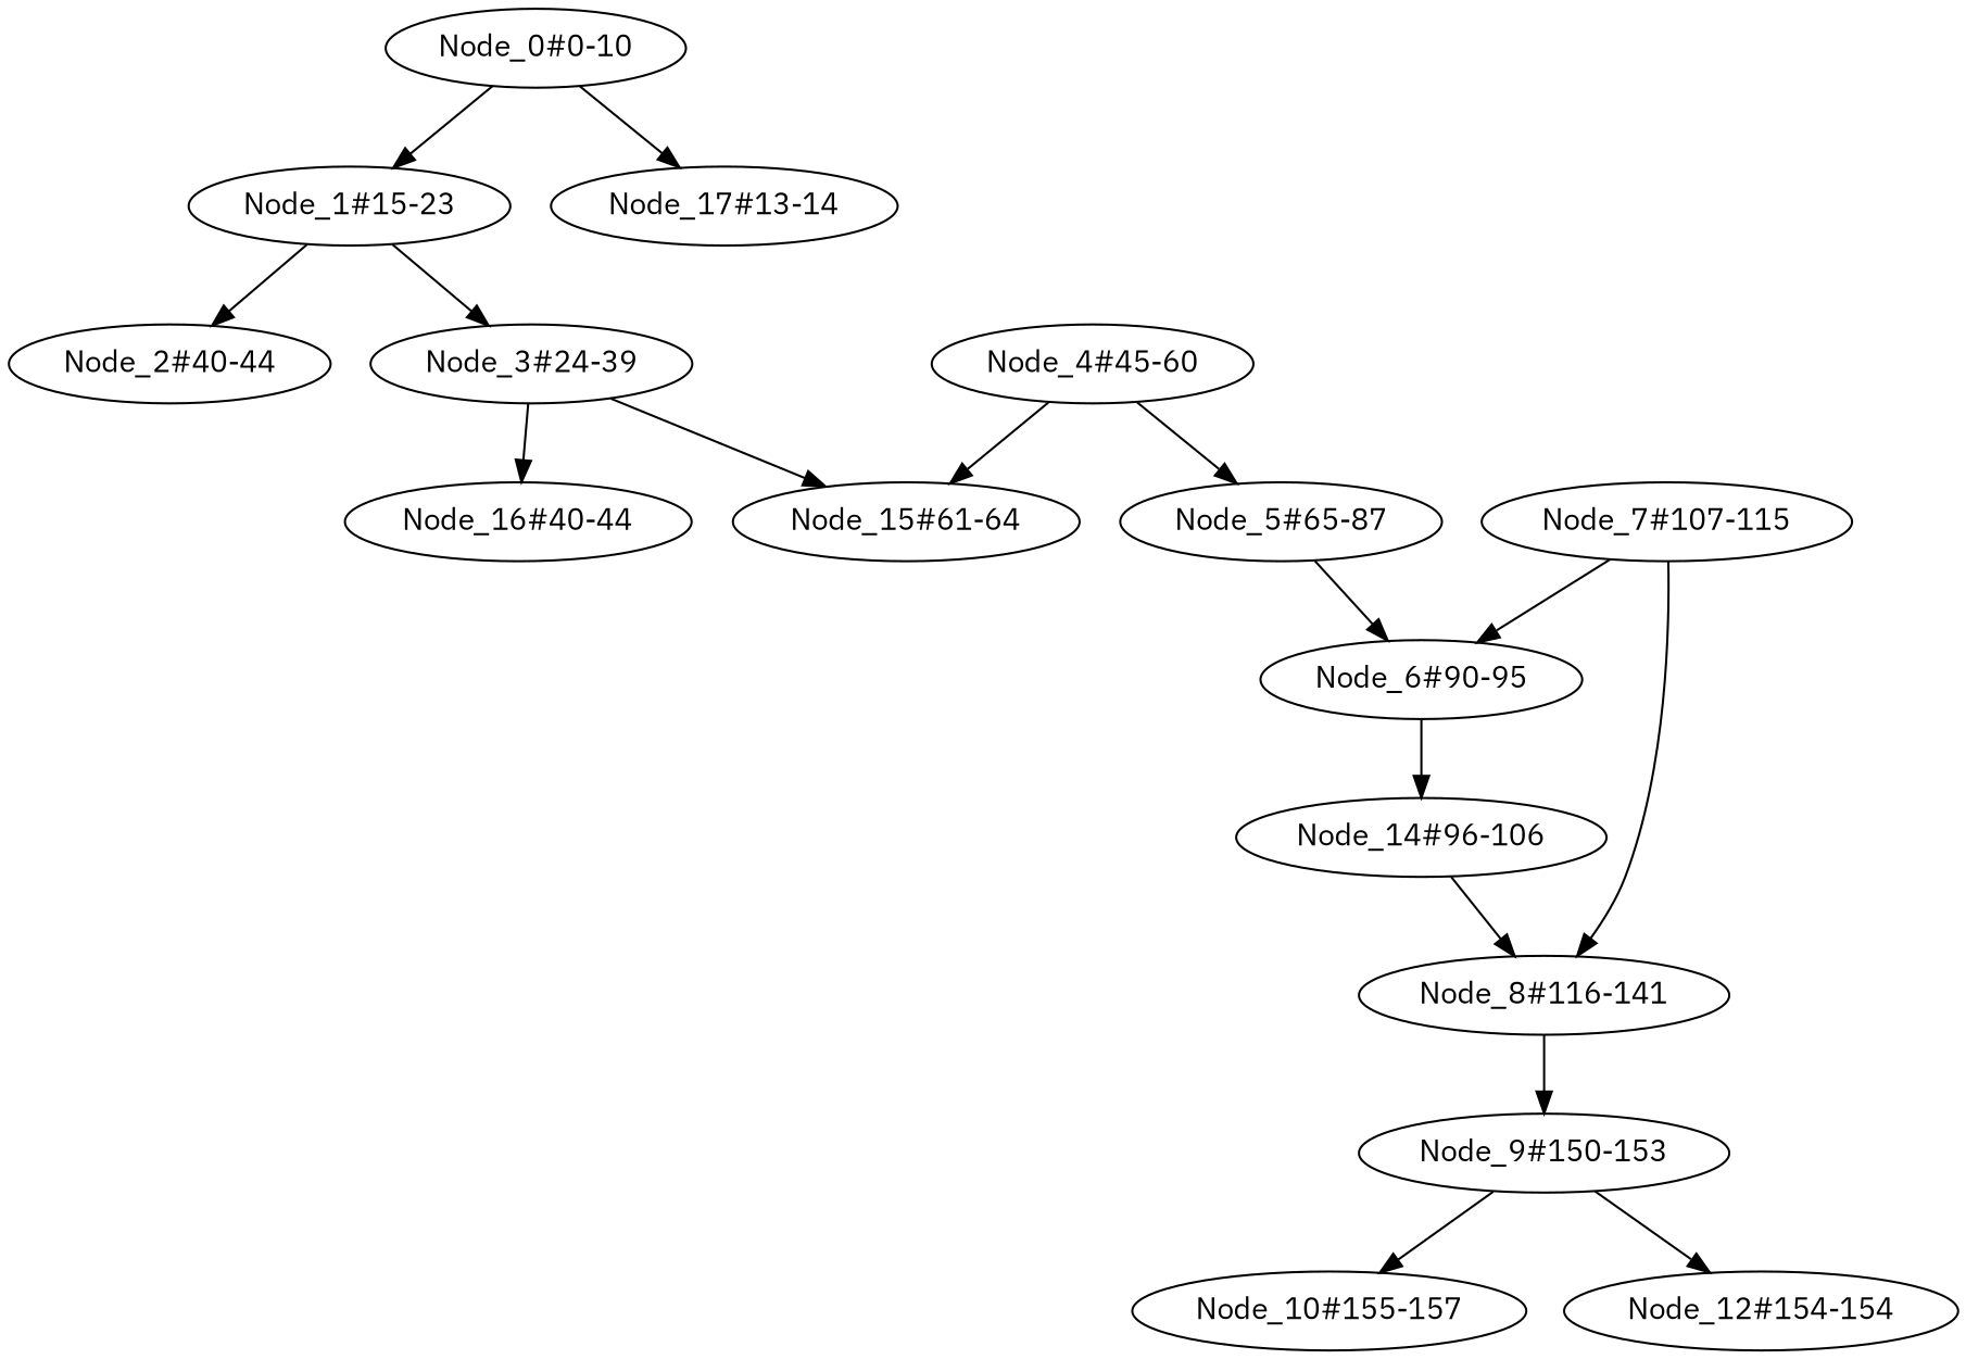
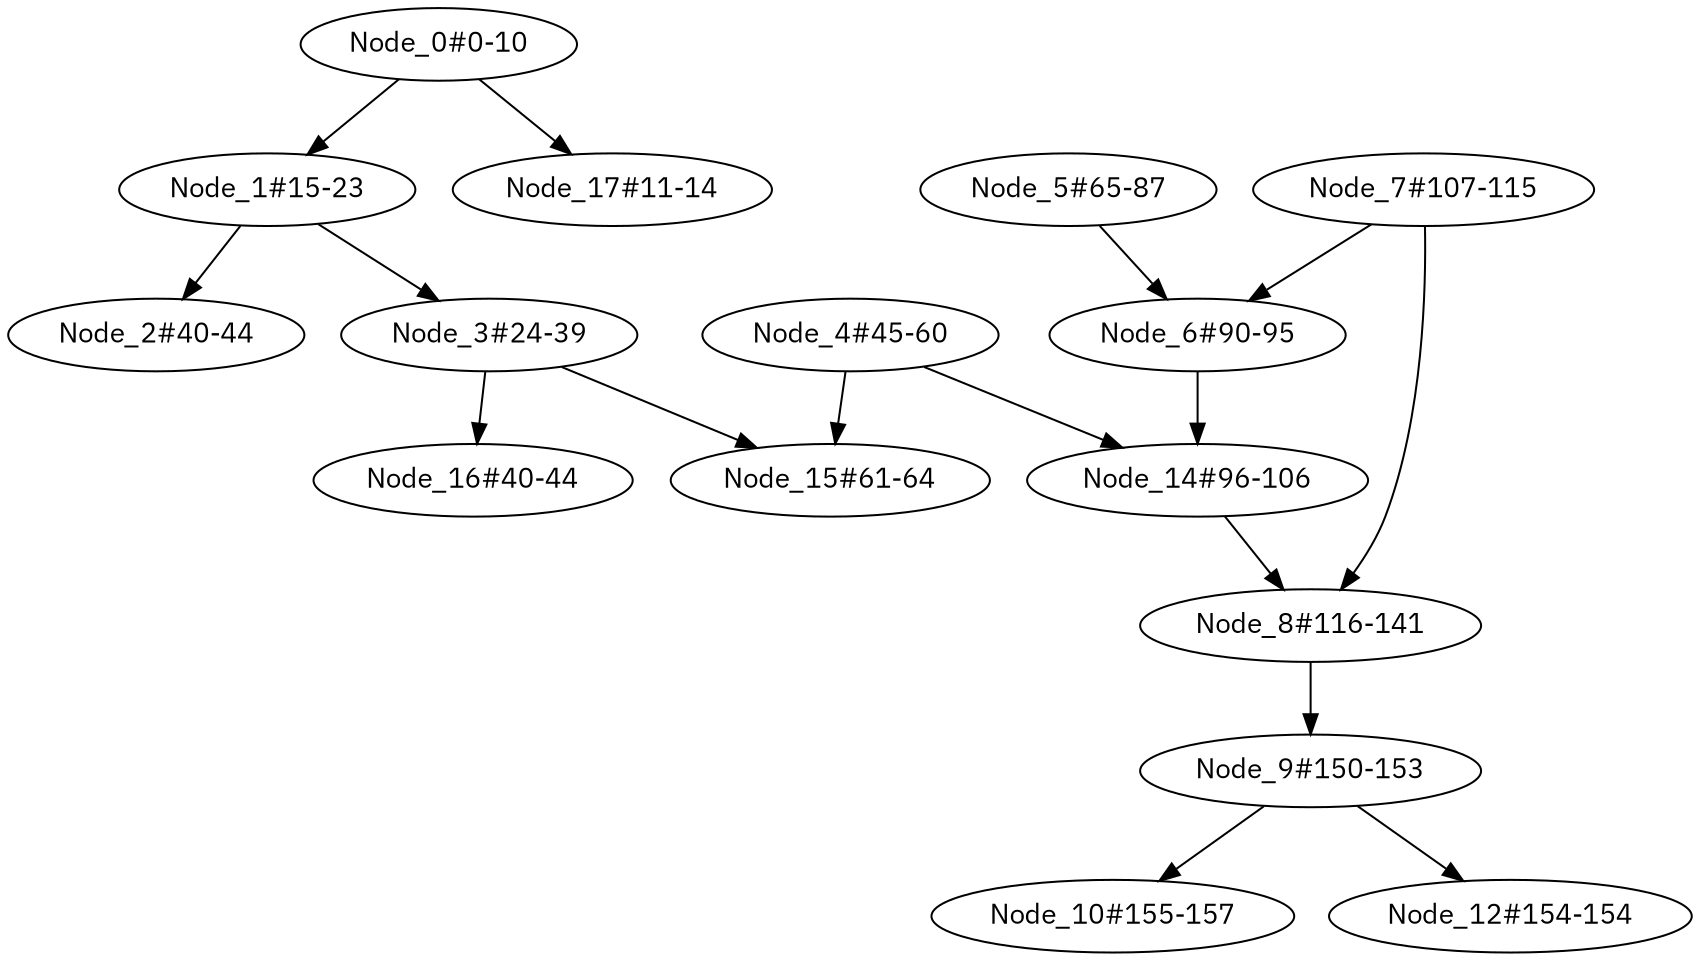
  digraph {
    fontname="IBM Plex Sans"
    node [fontname="IBM Plex Sans"]
    edge [fontname="IBM Plex Sans"]
    n1 [label="Node_0#0-10"]
    n2 [label="Node_1#15-23"]
-   n3 [label="Node_17#13-14"]
+   n3 [label="Node_17#11-14"]
    n4 [label="Node_2#40-44"]
    n5 [label="Node_3#24-39"]
    n6 [label="Node_16#40-44"]
    n7 [label="Node_15#61-64"]
    n8 [label="Node_4#45-60"]
    n9 [label="Node_5#65-87"]
    n10 [label="Node_6#90-95"]
    n11 [label="Node_14#96-106"]
    n12 [label="Node_7#107-115"]
    n13 [label="Node_8#116-141"]
    n14 [label="Node_9#150-153"]
    n15 [label="Node_10#155-157"]
    n16 [label="Node_12#154-154"]
    n1 -> n2
    n1 -> n3
    n2 -> n4
    n2 -> n5
    n5 -> n6
    n5 -> n7
    n8 -> n7
-   n8 -> n9
+   n8 -> n11
    n9 -> n10
    n10 -> n11
    n11 -> n13
    n12 -> n10
    n12 -> n13
    n13 -> n14
    n14 -> n15
    n14 -> n16
  }
